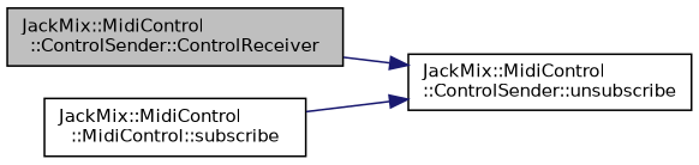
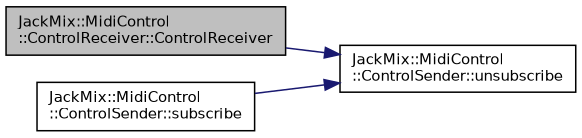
  digraph {
    rankdir=LR
    node [color=black fillcolor=white fontname=Helvetica fontsize=10 shape=record style=filled]
    edge [color=midnightblue fontname=Helvetica fontsize=10 labelfontname=Helvetica labelfontsize=10 style=solid]
-   n1 [fillcolor=grey75 fontcolor=black height=0.2 label="JackMix::MidiControl\l::ControlSender::ControlReceiver" width=0.4]
+   n1 [fillcolor=grey75 fontcolor=black height=0.2 label="JackMix::MidiControl\l::ControlReceiver::ControlReceiver" width=0.4]
    n2 [height=0.2 label="JackMix::MidiControl\l::ControlSender::unsubscribe" width=0.4]
-   n3 [height=0.2 label="JackMix::MidiControl\l::MidiControl::subscribe" width=0.4]
+   n3 [height=0.2 label="JackMix::MidiControl\l::ControlSender::subscribe" width=0.4]
    n1 -> n2
    n3 -> n2
  }
